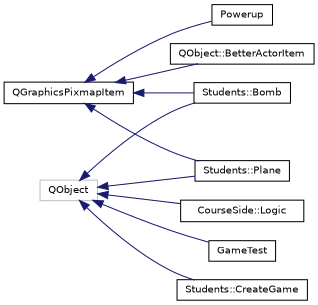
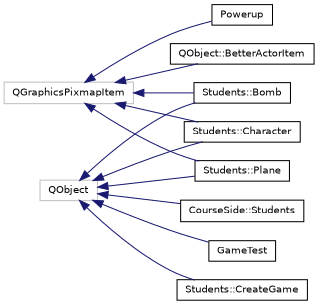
  digraph {
    rankdir=LR
    node [color=black fillcolor=white fontname=Helvetica fontsize=10 shape=record style=filled]
    edge [color=midnightblue dir=back fontname=Helvetica fontsize=10 labelfontname=Helvetica labelfontsize=10 style=solid]
-   n1 [height=0.2 label=QGraphicsPixmapItem width=0.4]
+   n1 [color=grey75 height=0.2 label=QGraphicsPixmapItem width=0.4]
    n2 [height=0.2 label=Powerup width=0.4]
    n3 [height=0.2 label="QObject::BetterActorItem" width=0.4]
    n4 [height=0.2 label="Students::Bomb" width=0.4]
+   n5 [height=0.2 label="Students::Character" width=0.4]
    n6 [height=0.2 label="Students::Plane" width=0.4]
    n7 [color=grey75 height=0.2 label=QObject width=0.4]
-   n8 [height=0.2 label="CourseSide::Logic" width=0.4]
+   n8 [height=0.2 label="CourseSide::Students" width=0.4]
    n9 [height=0.2 label=GameTest width=0.4]
    n10 [height=0.2 label="Students::CreateGame" width=0.4]
    n1 -> n2
    n1 -> n3
    n1 -> n4
+   n1 -> n5
    n1 -> n6
    n7 -> n4
+   n7 -> n5
    n7 -> n6
    n7 -> n8
    n7 -> n9
    n7 -> n10
  }
